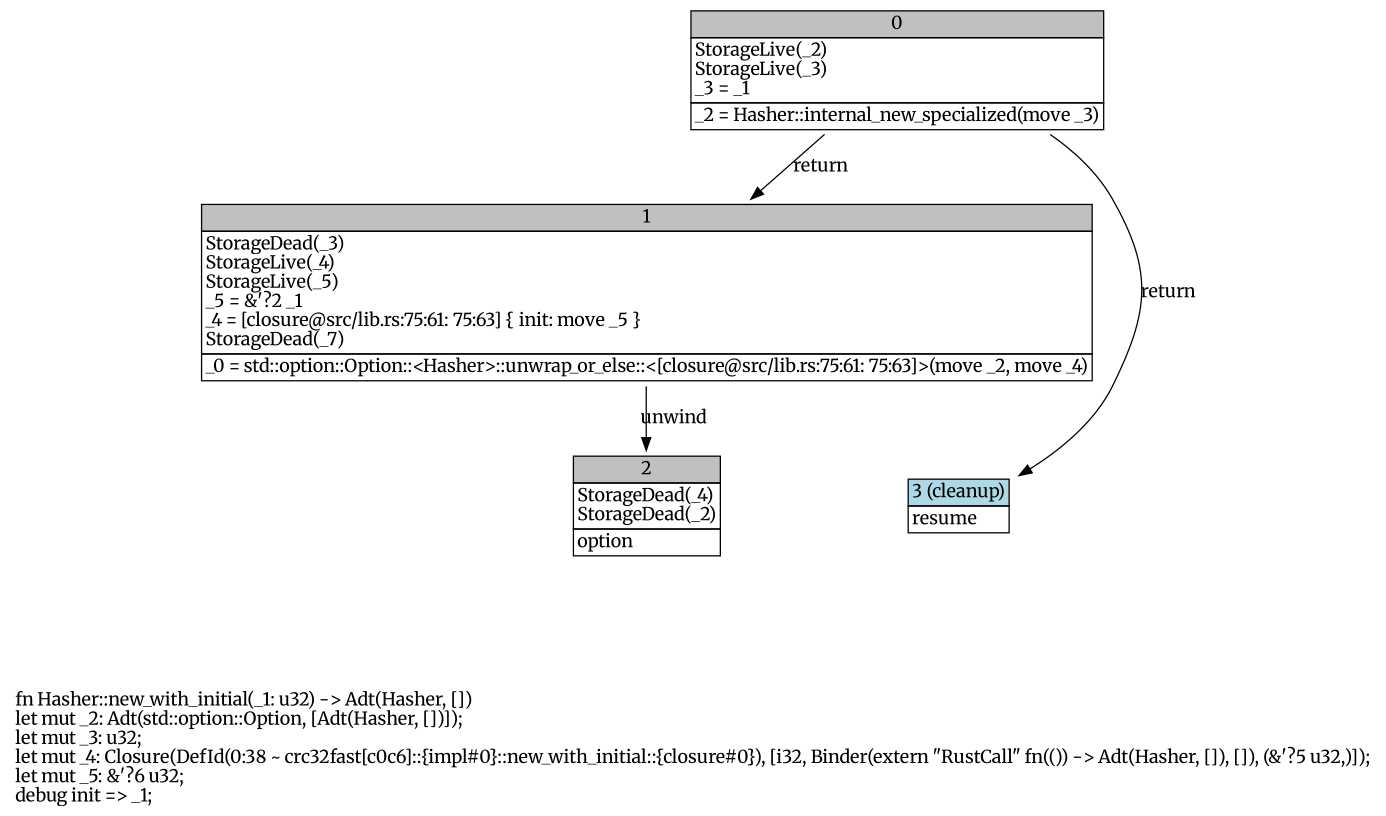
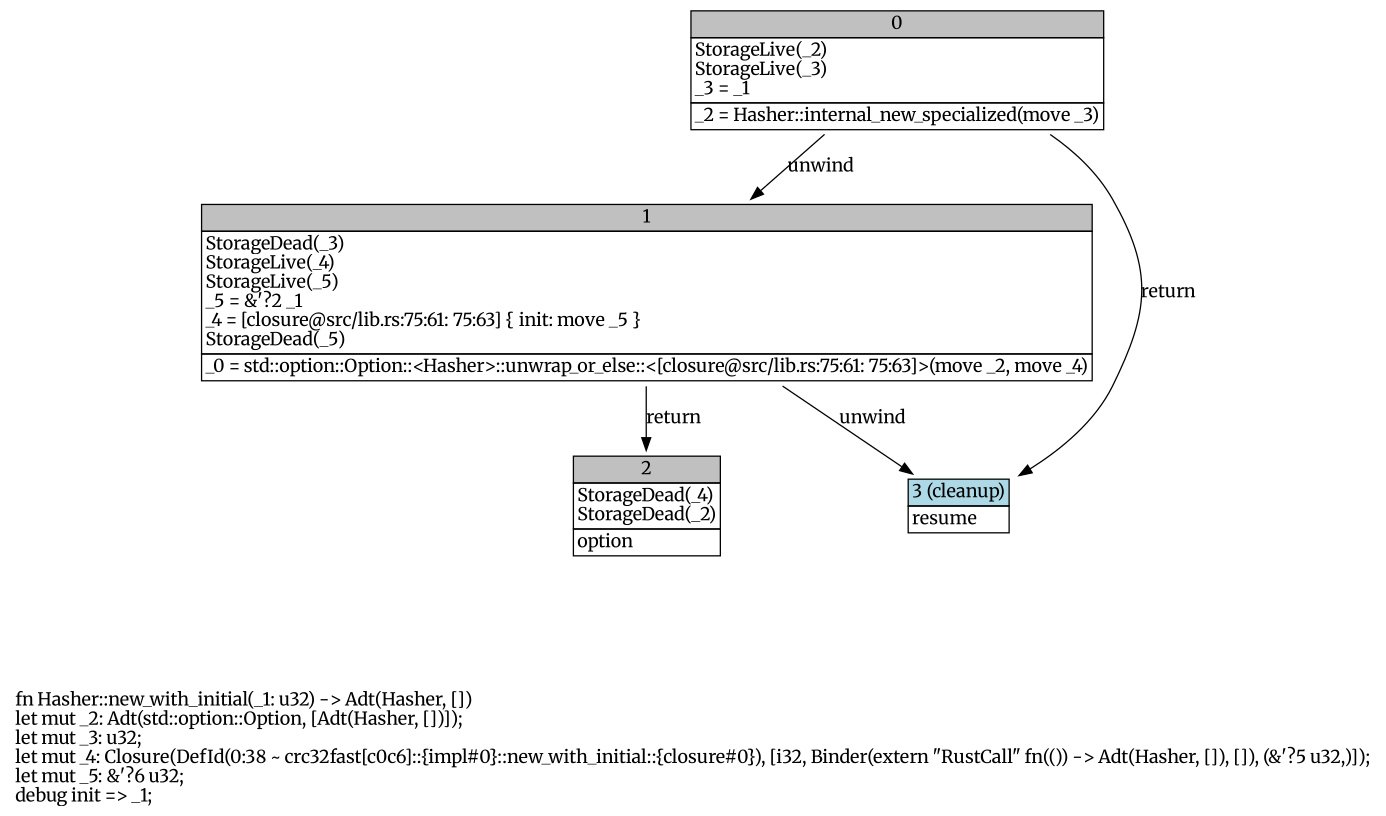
  digraph {
    fontname=Merriweather
    label=<fn Hasher::new_with_initial(_1: u32) -&gt; Adt(Hasher, [])<br align="left"/>let mut _2: Adt(std::option::Option, [Adt(Hasher, [])]);<br align="left"/>let mut _3: u32;<br align="left"/>let mut _4: Closure(DefId(0:38 ~ crc32fast[c0c6]::{impl#0}::new_with_initial::{closure#0}), [i32, Binder(extern &quot;RustCall&quot; fn(()) -&gt; Adt(Hasher, []), []), (&amp;'?5 u32,)]);<br align="left"/>let mut _5: &amp;'?6 u32;<br align="left"/>debug init =&gt; _1;<br align="left"/>>
    node [fontname=Merriweather shape=none]
    edge [fontname=Merriweather]
    n1 [label=<<table border="0" cellborder="1" cellspacing="0"><tr><td bgcolor="gray" align="center" colspan="1">0</td></tr><tr><td align="left" balign="left">StorageLive(_2)<br/>StorageLive(_3)<br/>_3 = _1<br/></td></tr><tr><td align="left">_2 = Hasher::internal_new_specialized(move _3)</td></tr></table>>]
-   n2 [label=<<table border="0" cellborder="1" cellspacing="0"><tr><td bgcolor="gray" align="center" colspan="1">1</td></tr><tr><td align="left" balign="left">StorageDead(_3)<br/>StorageLive(_4)<br/>StorageLive(_5)<br/>_5 = &amp;'?2 _1<br/>_4 = [closure@src/lib.rs:75:61: 75:63] { init: move _5 }<br/>StorageDead(_7)<br/></td></tr><tr><td align="left">_0 = std::option::Option::&lt;Hasher&gt;::unwrap_or_else::&lt;[closure@src/lib.rs:75:61: 75:63]&gt;(move _2, move _4)</td></tr></table>>]
+   n2 [label=<<table border="0" cellborder="1" cellspacing="0"><tr><td bgcolor="gray" align="center" colspan="1">1</td></tr><tr><td align="left" balign="left">StorageDead(_3)<br/>StorageLive(_4)<br/>StorageLive(_5)<br/>_5 = &amp;'?2 _1<br/>_4 = [closure@src/lib.rs:75:61: 75:63] { init: move _5 }<br/>StorageDead(_5)<br/></td></tr><tr><td align="left">_0 = std::option::Option::&lt;Hasher&gt;::unwrap_or_else::&lt;[closure@src/lib.rs:75:61: 75:63]&gt;(move _2, move _4)</td></tr></table>>]
    n3 [label=<<table border="0" cellborder="1" cellspacing="0"><tr><td bgcolor="lightblue" align="center" colspan="1">3 (cleanup)</td></tr><tr><td align="left">resume</td></tr></table>>]
    n4 [label=<<table border="0" cellborder="1" cellspacing="0"><tr><td bgcolor="gray" align="center" colspan="1">2</td></tr><tr><td align="left" balign="left">StorageDead(_4)<br/>StorageDead(_2)<br/></td></tr><tr><td align="left">option</td></tr></table>>]
-   n1 -> n2 [label=return]
+   n1 -> n2 [label=unwind]
    n1 -> n3 [label=return]
-   n2 -> n4 [label=unwind]
+   n2 -> n3 [label=unwind]
+   n2 -> n4 [label=return]
  }
